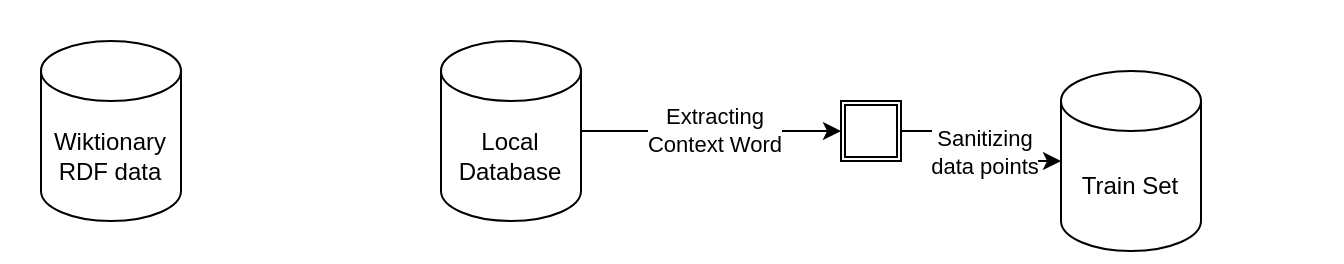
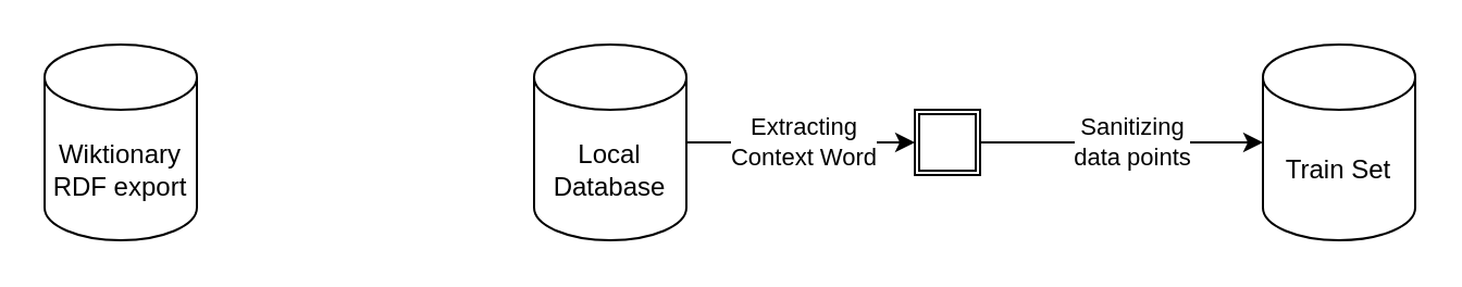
  <mxCell id="0" />
  <mxCell id="1" parent="0" />
- <mxCell id="2" value="Wiktionary&lt;div&gt;RDF data&lt;/div&gt;" style="shape=cylinder3;whiteSpace=wrap;html=1;boundedLbl=1;backgroundOutline=1;size=15;" parent="1" vertex="1"><mxGeometry x="20" y="20" width="70" height="90" as="geometry" /></mxCell>
+ <mxCell id="2" value="Wiktionary&lt;div&gt;RDF export&lt;/div&gt;" style="shape=cylinder3;whiteSpace=wrap;html=1;boundedLbl=1;backgroundOutline=1;size=15;" parent="1" vertex="1"><mxGeometry x="20" y="20" width="70" height="90" as="geometry" /></mxCell>
  <mxCell id="3" style="edgeStyle=orthogonalEdgeStyle;rounded=0;orthogonalLoop=1;jettySize=auto;html=1;" edge="1" parent="1" source="5" target="9"><mxGeometry relative="1" as="geometry" /></mxCell>
  <mxCell id="4" value="Extracting&lt;div&gt;Context Word&lt;/div&gt;" style="edgeLabel;html=1;align=center;verticalAlign=middle;resizable=0;points=[];" vertex="1" connectable="0" parent="3"><mxGeometry x="0.018" y="1" relative="1" as="geometry"><mxPoint as="offset" /></mxGeometry></mxCell>
- <mxCell id="5" value="Local&lt;div&gt;Database&lt;/div&gt;" style="shape=cylinder3;whiteSpace=wrap;html=1;boundedLbl=1;backgroundOutline=1;size=15;" parent="1" vertex="1"><mxGeometry x="220" y="20" width="70" height="90" as="geometry" /></mxCell>
- <mxCell id="6" value="Train Set" style="shape=cylinder3;whiteSpace=wrap;html=1;boundedLbl=1;backgroundOutline=1;size=15;" parent="1" vertex="1"><mxGeometry x="530" y="35" width="70" height="90" as="geometry" /></mxCell>
+ <mxCell id="5" value="Local&lt;div&gt;Database&lt;/div&gt;" style="shape=cylinder3;whiteSpace=wrap;html=1;boundedLbl=1;backgroundOutline=1;size=15;" parent="1" vertex="1"><mxGeometry x="245" y="20" width="70" height="90" as="geometry" /></mxCell>
+ <mxCell id="6" value="Train Set" style="shape=cylinder3;whiteSpace=wrap;html=1;boundedLbl=1;backgroundOutline=1;size=15;" parent="1" vertex="1"><mxGeometry x="580" y="20" width="70" height="90" as="geometry" /></mxCell>
  <mxCell id="7" style="edgeStyle=orthogonalEdgeStyle;rounded=0;orthogonalLoop=1;jettySize=auto;html=1;" edge="1" parent="1" source="9" target="6"><mxGeometry relative="1" as="geometry" /></mxCell>
  <mxCell id="8" value="Sanitizing&lt;div&gt;data points&lt;/div&gt;" style="edgeLabel;html=1;align=center;verticalAlign=middle;resizable=0;points=[];" vertex="1" connectable="0" parent="7"><mxGeometry x="0.061" y="1" relative="1" as="geometry"><mxPoint as="offset" /></mxGeometry></mxCell>
  <mxCell id="9" value="" style="shape=ext;double=1;rounded=0;whiteSpace=wrap;html=1;" parent="1" vertex="1"><mxGeometry x="420" y="50" width="30" height="30" as="geometry" /></mxCell>
